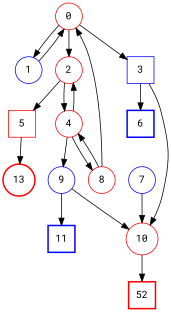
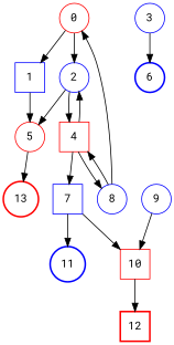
  digraph {
    fontname="Roboto Mono"
    node [color=blue fontname="Roboto Mono" shape=circle]
    edge [fontname="Roboto Mono"]
    0 [color=red]
-   1
-   2 [color=red]
-   3 [shape=square]
-   4 [color=red]
-   5 [color=red shape=square]
-   6 [shape=square style=bold]
-   10 [color=red]
-   7
-   8 [color=red]
+   1 [shape=square]
+   2
+   3
+   4 [color=red shape=square]
+   5 [color=red]
+   6 [style=bold]
+   10 [color=red shape=square]
+   7 [shape=square]
+   8
    13 [color=red style=bold]
-   12 [color=red shape=square style=bold label=52]
+   12 [color=red shape=square style=bold]
    9
-   11 [shape=square style=bold]
+   11 [style=bold]
    0 -> 1
    0 -> 2
-   0 -> 3
-   1 -> 0
+   1 -> 5
    2 -> 4
    2 -> 5
    3 -> 6
-   3 -> 10
    4 -> 2
-   4 -> 9
+   4 -> 7
    4 -> 8
    5 -> 13
    10 -> 12
    7 -> 10
    8 -> 0
    8 -> 4
    9 -> 10
-   9 -> 11
+   7 -> 11
  }
